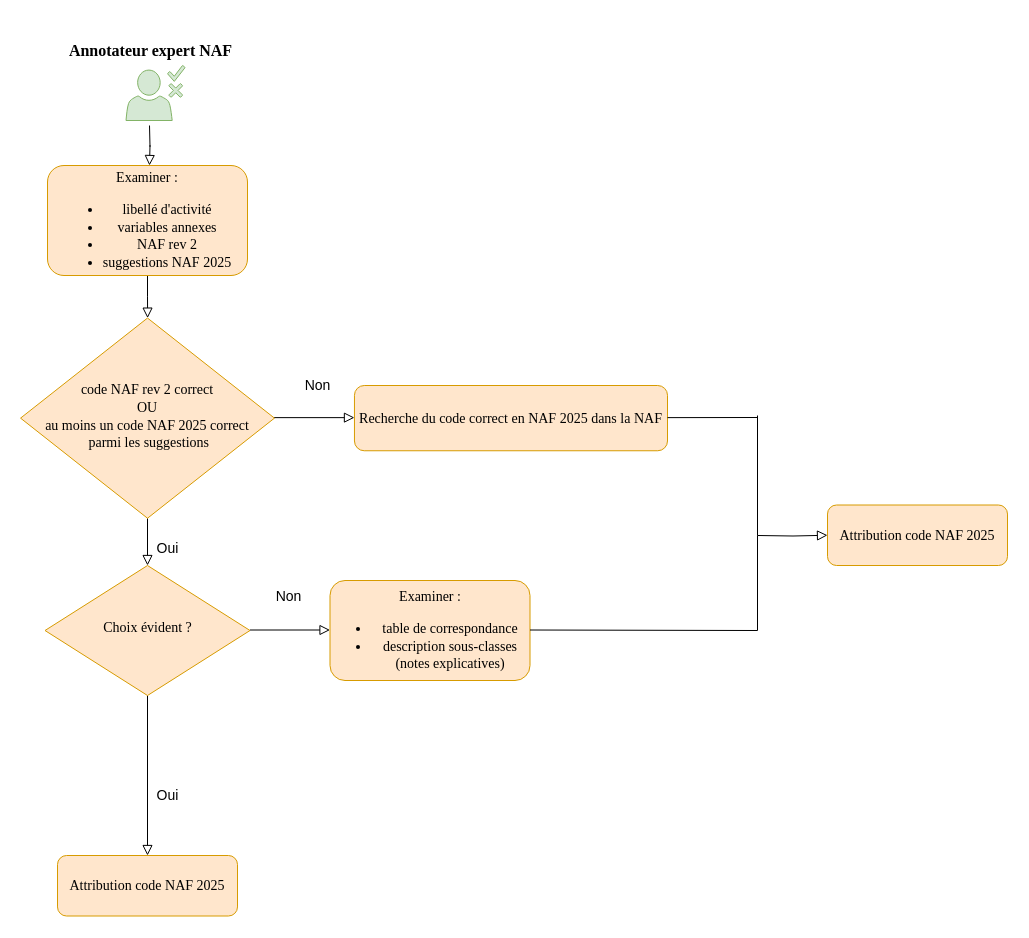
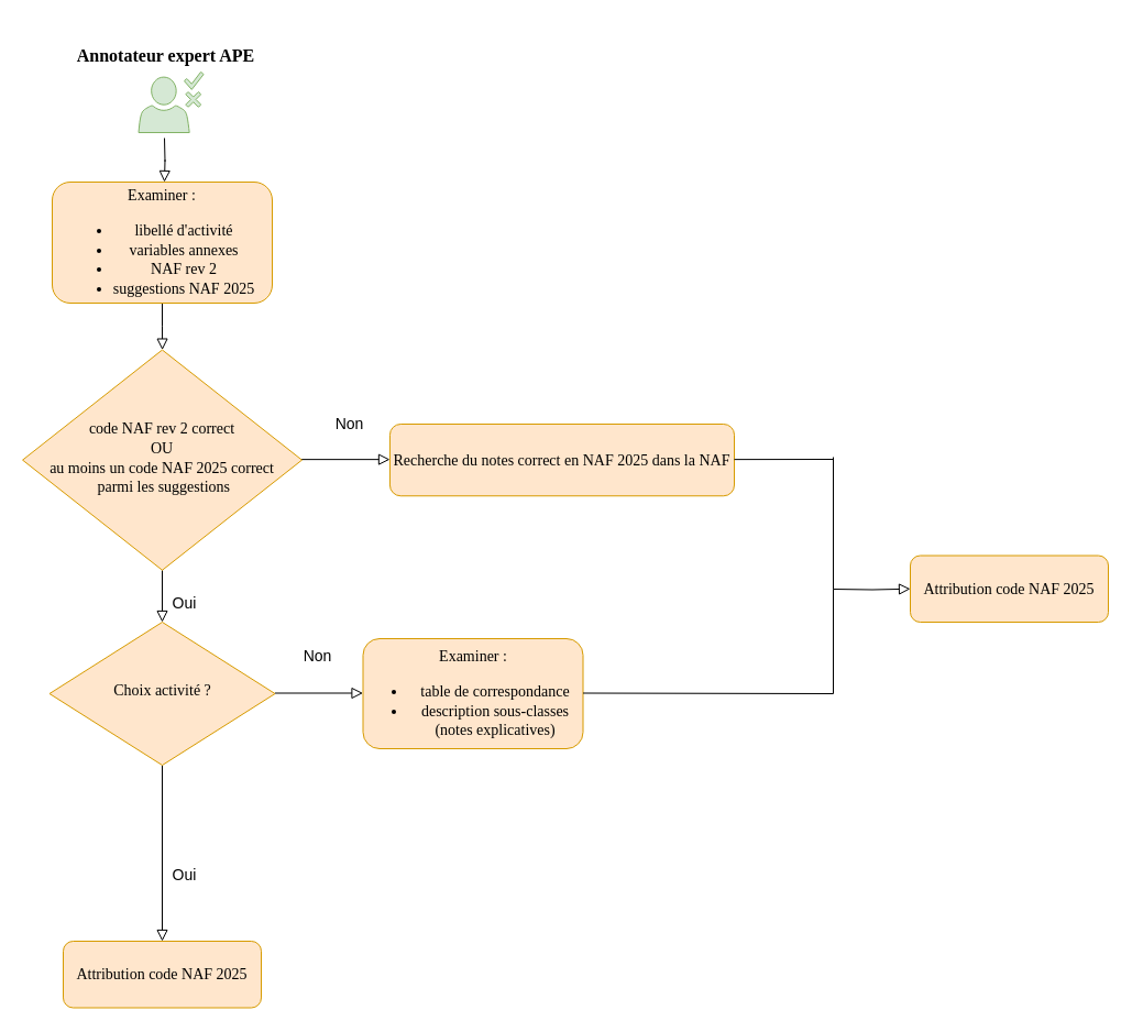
  <mxCell id="0" />
  <mxCell id="1" parent="0" />
  <mxCell id="2" value="" style="rounded=0;html=1;jettySize=auto;orthogonalLoop=1;fontSize=11;endArrow=block;endFill=0;endSize=8;strokeWidth=1;shadow=0;labelBackgroundColor=none;edgeStyle=orthogonalEdgeStyle;" parent="1" source="3" target="6" edge="1"><mxGeometry relative="1" as="geometry" /></mxCell>
  <mxCell id="3" value="&lt;p style=&quot;font-size: 14px;&quot;&gt;&lt;font face=&quot;Work sans&quot; style=&quot;font-size: 14px;&quot;&gt;Examiner :&lt;/font&gt;&lt;/p&gt;&lt;p style=&quot;font-size: 14px;&quot;&gt;&lt;/p&gt;&lt;ul style=&quot;font-size: 14px;&quot;&gt;&lt;li style=&quot;&quot;&gt;&lt;font face=&quot;Lpvtxa64hUqC9Te6o_X-&quot; style=&quot;font-size: 14px;&quot;&gt;libellé d'activité &lt;br&gt;&lt;/font&gt;&lt;/li&gt;&lt;li style=&quot;&quot;&gt;&lt;font face=&quot;Lpvtxa64hUqC9Te6o_X-&quot; style=&quot;font-size: 14px;&quot;&gt;variables annexes&lt;br&gt;&lt;/font&gt;&lt;/li&gt;&lt;li style=&quot;&quot;&gt;&lt;font face=&quot;Lpvtxa64hUqC9Te6o_X-&quot; style=&quot;font-size: 14px;&quot;&gt;NAF rev 2&lt;/font&gt;&lt;/li&gt;&lt;li style=&quot;&quot;&gt;&lt;font face=&quot;Lpvtxa64hUqC9Te6o_X-&quot; style=&quot;font-size: 14px;&quot;&gt;suggestions NAF 2025&lt;br&gt;&lt;/font&gt;&lt;/li&gt;&lt;/ul&gt;&lt;p&gt;&lt;/p&gt;" style="rounded=1;whiteSpace=wrap;html=1;fontSize=12;glass=0;strokeWidth=1;shadow=0;fillColor=#ffe6cc;strokeColor=#d79b00;" parent="1" vertex="1"><mxGeometry x="47" width="200" height="110" as="geometry" y="165" /></mxCell>
  <mxCell id="4" value="&lt;font style=&quot;font-size: 14px;&quot;&gt;Oui&lt;/font&gt;" style="rounded=0;html=1;jettySize=auto;orthogonalLoop=1;fontSize=11;endArrow=block;endFill=0;endSize=8;strokeWidth=1;shadow=0;labelBackgroundColor=none;edgeStyle=orthogonalEdgeStyle;exitX=0.5;exitY=1;exitDx=0;exitDy=0;exitPerimeter=0;entryX=0.5;entryY=0;entryDx=0;entryDy=0;" parent="1" source="6" target="8" edge="1"><mxGeometry x="0.252" y="20" relative="1" as="geometry"><mxPoint as="offset" /><mxPoint x="146.5" y="335" as="sourcePoint" /><mxPoint x="147" y="555" as="targetPoint" /><Array as="points" /></mxGeometry></mxCell>
  <mxCell id="5" value="&lt;font style=&quot;font-size: 14px;&quot;&gt;Non&lt;/font&gt;" style="edgeStyle=orthogonalEdgeStyle;rounded=0;html=1;jettySize=auto;orthogonalLoop=1;fontSize=11;endArrow=block;endFill=0;endSize=8;strokeWidth=1;shadow=0;labelBackgroundColor=none;" parent="1" source="6" edge="1"><mxGeometry x="0.083" y="32" relative="1" as="geometry"><mxPoint as="offset" /><mxPoint x="277" y="417" as="sourcePoint" /><mxPoint x="353.96" y="417.13" as="targetPoint" /><Array as="points" /></mxGeometry></mxCell>
  <mxCell id="6" value="&lt;div style=&quot;font-size: 14px;&quot;&gt;&lt;span style=&quot;font-family: &amp;quot;Work sans&amp;quot;; background-color: initial;&quot;&gt;code NAF rev 2 correct&lt;br&gt;&lt;/span&gt;&lt;/div&gt;&lt;div style=&quot;font-size: 14px;&quot;&gt;&lt;font face=&quot;Work sans&quot;&gt;OU&lt;br&gt;&lt;/font&gt;&lt;span style=&quot;font-family: &amp;quot;Work sans&amp;quot;; background-color: initial;&quot;&gt;au moins un code NAF 2025 correct&lt;/span&gt;&lt;/div&gt;&lt;div style=&quot;font-size: 14px;&quot;&gt;&lt;span style=&quot;font-family: &amp;quot;Work sans&amp;quot;; background-color: initial;&quot;&gt;&amp;nbsp;parmi les suggestions&lt;/span&gt;&lt;br&gt;&lt;/div&gt;" style="rhombus;whiteSpace=wrap;html=1;shadow=0;fontFamily=Helvetica;fontSize=12;align=center;strokeWidth=1;spacing=6;spacingTop=-4;fillColor=#ffe6cc;strokeColor=#d79b00;" parent="1" vertex="1"><mxGeometry x="20.05" y="317.54" width="253.91" height="200.2" as="geometry" /></mxCell>
  <mxCell id="7" value="&lt;font style=&quot;font-size: 14px;&quot;&gt;Oui&lt;/font&gt;" style="rounded=0;html=1;jettySize=auto;orthogonalLoop=1;fontSize=11;endArrow=block;endFill=0;endSize=8;strokeWidth=1;shadow=0;labelBackgroundColor=none;edgeStyle=orthogonalEdgeStyle;exitX=0.5;exitY=1;exitDx=0;exitDy=0;exitPerimeter=0;entryX=0.5;entryY=0;entryDx=0;entryDy=0;" parent="1" source="8" target="11" edge="1"><mxGeometry x="0.252" y="20" relative="1" as="geometry"><mxPoint as="offset" /><mxPoint x="146.5" y="535" as="sourcePoint" /><mxPoint x="147" y="735" as="targetPoint" /><Array as="points" /></mxGeometry></mxCell>
- <mxCell id="8" value="&lt;font size=&quot;1&quot; face=&quot;Work sans&quot;&gt;&lt;span style=&quot;font-size: 14px;&quot;&gt;Choix évident ?&lt;br&gt;&lt;/span&gt;&lt;/font&gt;" style="rhombus;whiteSpace=wrap;html=1;shadow=0;fontFamily=Helvetica;fontSize=12;align=center;strokeWidth=1;spacing=6;spacingTop=-4;fillColor=#ffe6cc;strokeColor=#d79b00;" parent="1" vertex="1"><mxGeometry x="44.5" y="565" width="205" height="130" as="geometry" /></mxCell>
+ <mxCell id="8" value="&lt;font size=&quot;1&quot; face=&quot;Work sans&quot;&gt;&lt;span style=&quot;font-size: 14px;&quot;&gt;Choix activité ?&lt;br&gt;&lt;/span&gt;&lt;/font&gt;" style="rhombus;whiteSpace=wrap;html=1;shadow=0;fontFamily=Helvetica;fontSize=12;align=center;strokeWidth=1;spacing=6;spacingTop=-4;fillColor=#ffe6cc;strokeColor=#d79b00;" parent="1" vertex="1"><mxGeometry x="44.5" y="565" width="205" height="130" as="geometry" /></mxCell>
  <mxCell id="9" value="&lt;font style=&quot;font-size: 14px;&quot;&gt;Non&lt;/font&gt;" style="edgeStyle=orthogonalEdgeStyle;rounded=0;html=1;jettySize=auto;orthogonalLoop=1;fontSize=11;endArrow=block;endFill=0;endSize=8;strokeWidth=1;shadow=0;labelBackgroundColor=none;" parent="1" edge="1"><mxGeometry x="-0.062" y="35" relative="1" as="geometry"><mxPoint y="1" as="offset" /><mxPoint x="249.5" y="629.5" as="sourcePoint" /><mxPoint x="329.5" y="629.5" as="targetPoint" /><Array as="points"><mxPoint x="259.5" y="629" /><mxPoint x="259.5" y="629" /></Array></mxGeometry></mxCell>
  <mxCell id="10" value="&lt;p style=&quot;font-size: 14px;&quot;&gt;&lt;font style=&quot;font-size: 14px;&quot; face=&quot;Work sans&quot;&gt;Examiner :&lt;/font&gt;&lt;/p&gt;&lt;ul style=&quot;font-size: 14px;&quot;&gt;&lt;li style=&quot;&quot;&gt;&lt;font style=&quot;font-size: 14px;&quot; face=&quot;MjLJa9koIwfA0tVDng4r&quot;&gt;&lt;span style=&quot;font-family: Helvetica;&quot;&gt;&lt;font style=&quot;font-size: 14px;&quot; face=&quot;Work sans&quot;&gt;table de correspondance&lt;br&gt;&lt;/font&gt;&lt;/span&gt;&lt;/font&gt;&lt;/li&gt;&lt;li style=&quot;&quot;&gt;&lt;font style=&quot;font-size: 14px;&quot; face=&quot;MjLJa9koIwfA0tVDng4r&quot;&gt;description sous-classes &lt;/font&gt;&lt;span style=&quot;background-color: initial;&quot;&gt;&lt;font style=&quot;font-size: 14px;&quot; face=&quot;MjLJa9koIwfA0tVDng4r&quot;&gt;(notes explicatives)&lt;br&gt;&lt;/font&gt;&lt;/span&gt;&lt;/li&gt;&lt;/ul&gt;&lt;p&gt;&lt;/p&gt;" style="rounded=1;whiteSpace=wrap;html=1;fontSize=12;glass=0;strokeWidth=1;shadow=0;fillColor=#ffe6cc;strokeColor=#d79b00;" parent="1" vertex="1"><mxGeometry x="329.5" y="580" width="200" height="100" as="geometry" /></mxCell>
  <mxCell id="11" value="&lt;p style=&quot;font-size: 14px;&quot;&gt;&lt;font style=&quot;font-size: 14px;&quot; face=&quot;Work sans&quot;&gt;Attribution code NAF 2025&lt;br&gt;&lt;/font&gt;&lt;/p&gt;&lt;p&gt;&lt;/p&gt;" style="rounded=1;whiteSpace=wrap;html=1;fontSize=12;glass=0;strokeWidth=1;shadow=0;fillColor=#ffe6cc;strokeColor=#d79b00;" parent="1" vertex="1"><mxGeometry x="57" y="855" width="180" height="60.5" as="geometry" /></mxCell>
  <mxCell id="12" value="" style="sketch=0;pointerEvents=1;shadow=0;dashed=0;html=1;strokeColor=#82b366;fillColor=#d5e8d4;labelPosition=center;verticalLabelPosition=bottom;verticalAlign=top;outlineConnect=0;align=center;shape=mxgraph.office.users.approver;" parent="1" vertex="1"><mxGeometry x="125.51" y="65" width="59" height="55" as="geometry" /></mxCell>
- <mxCell id="13" value="&lt;h2&gt;&lt;font style=&quot;font-size: 16px;&quot; face=&quot;Work sans&quot;&gt;Annotateur expert NAF&lt;br&gt;&lt;/font&gt;&lt;/h2&gt;" style="text;html=1;align=center;verticalAlign=middle;resizable=0;points=[];autosize=1;strokeColor=none;fillColor=none;" parent="1" vertex="1"><mxGeometry x="54.51" y="20" width="190" height="60" as="geometry" /></mxCell>
+ <mxCell id="13" value="&lt;h2&gt;&lt;font style=&quot;font-size: 16px;&quot; face=&quot;Work sans&quot;&gt;Annotateur expert APE&lt;br&gt;&lt;/font&gt;&lt;/h2&gt;" style="text;html=1;align=center;verticalAlign=middle;resizable=0;points=[];autosize=1;strokeColor=none;fillColor=none;" parent="1" vertex="1"><mxGeometry x="54.51" y="20" width="190" height="60" as="geometry" /></mxCell>
  <mxCell id="14" value="" style="rounded=0;html=1;jettySize=auto;orthogonalLoop=1;fontSize=11;endArrow=block;endFill=0;endSize=8;strokeWidth=1;shadow=0;labelBackgroundColor=none;edgeStyle=orthogonalEdgeStyle;" parent="1" edge="1"><mxGeometry relative="1" as="geometry"><mxPoint x="149" y="125" as="sourcePoint" /><mxPoint x="149" as="targetPoint" y="165" /></mxGeometry></mxCell>
- <mxCell id="15" value="&lt;p style=&quot;font-size: 14px;&quot;&gt;&lt;font face=&quot;Work sans&quot;&gt;&lt;font style=&quot;font-size: 14px;&quot;&gt;Recherche du code correct en NAF 2025&lt;/font&gt; dans la NAF&lt;br&gt;&lt;/font&gt;&lt;/p&gt;&lt;p&gt;&lt;/p&gt;" style="rounded=1;whiteSpace=wrap;html=1;fontSize=12;glass=0;strokeWidth=1;shadow=0;fillColor=#ffe6cc;strokeColor=#d79b00;" parent="1" vertex="1"><mxGeometry x="353.96" y="385.01" width="313.04" height="65.25" as="geometry" /></mxCell>
+ <mxCell id="15" value="&lt;p style=&quot;font-size: 14px;&quot;&gt;&lt;font face=&quot;Work sans&quot;&gt;&lt;font style=&quot;font-size: 14px;&quot;&gt;Recherche du notes correct en NAF 2025&lt;/font&gt; dans la NAF&lt;br&gt;&lt;/font&gt;&lt;/p&gt;&lt;p&gt;&lt;/p&gt;" style="rounded=1;whiteSpace=wrap;html=1;fontSize=12;glass=0;strokeWidth=1;shadow=0;fillColor=#ffe6cc;strokeColor=#d79b00;" parent="1" vertex="1"><mxGeometry x="353.96" y="385.01" width="313.04" height="65.25" as="geometry" /></mxCell>
  <mxCell id="16" value="&lt;p style=&quot;font-size: 14px;&quot;&gt;&lt;font style=&quot;font-size: 14px;&quot; face=&quot;Work sans&quot;&gt;Attribution code NAF 2025&lt;br&gt;&lt;/font&gt;&lt;/p&gt;" style="rounded=1;whiteSpace=wrap;html=1;fontSize=12;glass=0;strokeWidth=1;shadow=0;fillColor=#ffe6cc;strokeColor=#d79b00;" parent="1" vertex="1"><mxGeometry x="827" y="504.5" width="180" height="60.5" as="geometry" /></mxCell>
  <mxCell id="17" value="" style="rounded=0;html=1;jettySize=auto;orthogonalLoop=1;fontSize=11;endArrow=block;endFill=0;endSize=8;strokeWidth=1;shadow=0;labelBackgroundColor=none;edgeStyle=orthogonalEdgeStyle;entryX=0;entryY=0.5;entryDx=0;entryDy=0;" parent="1" target="16" edge="1"><mxGeometry relative="1" as="geometry"><mxPoint x="757" y="535" as="sourcePoint" /><mxPoint x="727" y="565" as="targetPoint" /></mxGeometry></mxCell>
  <mxCell id="18" value="" style="endArrow=none;html=1;rounded=0;" parent="1" edge="1"><mxGeometry width="50" height="50" relative="1" as="geometry"><mxPoint x="529.5" y="629.5" as="sourcePoint" /><mxPoint x="757" y="630" as="targetPoint" /></mxGeometry></mxCell>
  <mxCell id="19" value="" style="endArrow=none;html=1;rounded=0;" parent="1" edge="1"><mxGeometry width="50" height="50" relative="1" as="geometry"><mxPoint x="667" y="417.14" as="sourcePoint" /><mxPoint x="757" y="417" as="targetPoint" /></mxGeometry></mxCell>
  <mxCell id="20" value="" style="endArrow=none;html=1;rounded=0;" parent="1" edge="1"><mxGeometry width="50" height="50" relative="1" as="geometry"><mxPoint x="757" y="630" as="sourcePoint" /><mxPoint x="757" y="535" as="targetPoint" /></mxGeometry></mxCell>
  <mxCell id="21" value="" style="endArrow=none;html=1;rounded=0;" parent="1" edge="1"><mxGeometry width="50" height="50" relative="1" as="geometry"><mxPoint x="757" y="535" as="sourcePoint" /><mxPoint x="757" y="415" as="targetPoint" /></mxGeometry></mxCell>
